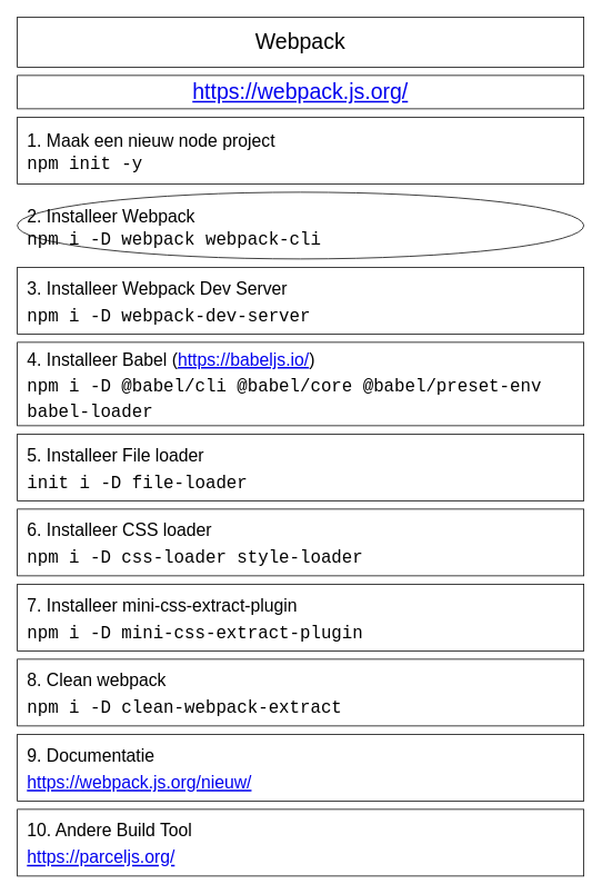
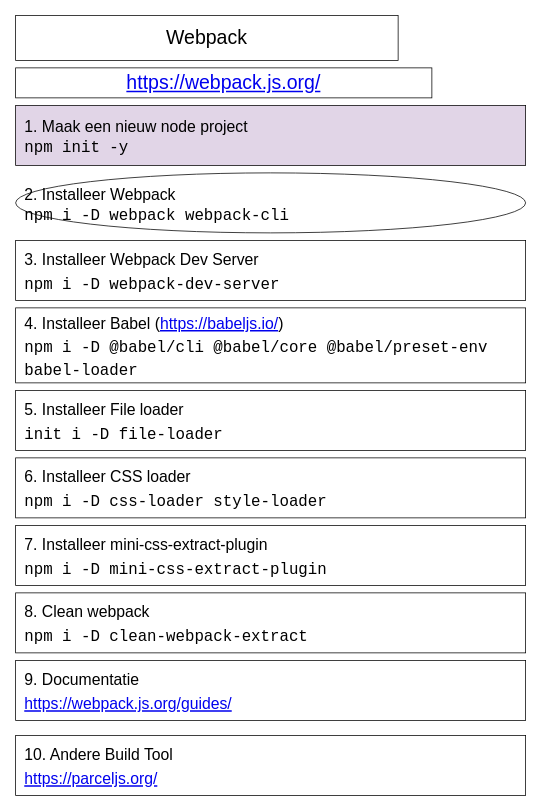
  <mxCell id="0" />
  <mxCell id="1" parent="0" />
- <mxCell id="2" value="Webpack" style="rounded=0;whiteSpace=wrap;html=1;fontSize=26;" vertex="1" parent="1"><mxGeometry x="20" y="20" width="680" height="60" as="geometry" /></mxCell>
- <mxCell id="3" value="&lt;a href=&quot;https://webpack.js.org/&quot;&gt;https://webpack.js.org/&lt;/a&gt;" style="rounded=0;whiteSpace=wrap;html=1;fontSize=26;" vertex="1" parent="1"><mxGeometry x="20" y="90" width="680" height="40" as="geometry" /></mxCell>
+ <mxCell id="2" value="Webpack" style="rounded=0;whiteSpace=wrap;html=1;fontSize=26;" vertex="1" parent="1"><mxGeometry x="20" y="20" width="510" height="60" as="geometry" /></mxCell>
+ <mxCell id="3" value="&lt;a href=&quot;https://webpack.js.org/&quot;&gt;https://webpack.js.org/&lt;/a&gt;" style="rounded=0;whiteSpace=wrap;html=1;fontSize=26;" vertex="1" parent="1"><mxGeometry x="20" y="90" width="555" height="40" as="geometry" /></mxCell>
  <mxCell id="4" value="&lt;font style=&quot;font-size: 21px&quot;&gt;2. Installeer Webpack&lt;br&gt;&lt;/font&gt;&lt;p class=&quot;p1&quot; style=&quot;margin: 0px ; font-stretch: normal ; line-height: normal ; font-size: 21px&quot;&gt;&lt;font face=&quot;Courier New&quot; style=&quot;font-size: 21px&quot;&gt;npm i -D webpack webpack-cli&lt;/font&gt;&lt;/p&gt;" style="ellipse;whiteSpace=wrap;html=1;fontSize=26;align=left;spacingLeft=10;" vertex="1" parent="1"><mxGeometry x="20" y="230" width="680" height="80" as="geometry" /></mxCell>
  <mxCell id="5" style="edgeStyle=orthogonalEdgeStyle;rounded=0;orthogonalLoop=1;jettySize=auto;html=1;exitX=0.5;exitY=1;exitDx=0;exitDy=0;fontSize=26;" edge="1" parent="1" source="4" target="4"><mxGeometry relative="1" as="geometry" /></mxCell>
  <mxCell id="6" value="&lt;font style=&quot;font-size: 21px&quot;&gt;3. Installeer Webpack Dev Server&lt;br&gt;&lt;/font&gt;&lt;p class=&quot;p1&quot; style=&quot;margin: 0px ; font-stretch: normal ; line-height: normal&quot;&gt;&lt;font style=&quot;font-size: 21px&quot; face=&quot;Courier New&quot;&gt;npm i -D webpack-dev-server&lt;/font&gt;&lt;/p&gt;" style="rounded=0;whiteSpace=wrap;html=1;fontSize=26;align=left;spacingLeft=10;" vertex="1" parent="1"><mxGeometry x="20" y="320" width="680" height="80" as="geometry" /></mxCell>
  <mxCell id="7" value="&lt;font style=&quot;font-size: 21px&quot;&gt;4. Installeer Babel (&lt;a href=&quot;https://babeljs.io/&quot;&gt;https://babeljs.io/&lt;/a&gt;)&lt;br&gt;&lt;/font&gt;&lt;p class=&quot;p1&quot; style=&quot;margin: 0px ; font-stretch: normal ; line-height: normal&quot;&gt;&lt;font face=&quot;Courier New&quot; style=&quot;font-size: 21px&quot;&gt;npm i -D @babel/cli @babel/core @babel/preset-env babel-loader&lt;/font&gt;&lt;/p&gt;" style="rounded=0;whiteSpace=wrap;html=1;fontSize=26;align=left;spacingLeft=10;" vertex="1" parent="1"><mxGeometry x="20" y="410" width="680" height="100" as="geometry" /></mxCell>
  <mxCell id="8" value="&lt;font style=&quot;font-size: 21px&quot;&gt;5. Installeer File loader&lt;br&gt;&lt;/font&gt;&lt;p class=&quot;p1&quot; style=&quot;margin: 0px ; font-stretch: normal ; line-height: normal&quot;&gt;&lt;font face=&quot;Courier New&quot; style=&quot;font-size: 21px&quot;&gt;init i -D file-loader&lt;/font&gt;&lt;/p&gt;" style="rounded=0;whiteSpace=wrap;html=1;fontSize=26;align=left;spacingLeft=10;" vertex="1" parent="1"><mxGeometry x="20" y="520" width="680" height="80" as="geometry" /></mxCell>
  <mxCell id="9" value="&lt;font style=&quot;font-size: 21px&quot;&gt;6. Installeer CSS loader&lt;br&gt;&lt;/font&gt;&lt;p class=&quot;p1&quot; style=&quot;margin: 0px ; font-stretch: normal ; line-height: normal&quot;&gt;&lt;font face=&quot;Courier New&quot; style=&quot;font-size: 21px&quot;&gt;npm i -D css-loader style-loader&lt;/font&gt;&lt;/p&gt;" style="rounded=0;whiteSpace=wrap;html=1;fontSize=26;align=left;spacingLeft=10;" vertex="1" parent="1"><mxGeometry x="20" y="610" width="680" height="80" as="geometry" /></mxCell>
- <mxCell id="10" value="&lt;font style=&quot;font-size: 21px&quot;&gt;1. Maak een nieuw node project&lt;br&gt;&lt;/font&gt;&lt;p class=&quot;p1&quot; style=&quot;margin: 0px ; font-stretch: normal ; line-height: normal ; font-size: 21px&quot;&gt;&lt;font face=&quot;Courier New&quot; style=&quot;font-size: 21px&quot;&gt;npm init -y&lt;/font&gt;&lt;/p&gt;" style="rounded=0;whiteSpace=wrap;html=1;fontSize=26;align=left;spacingLeft=10;" vertex="1" parent="1"><mxGeometry x="20" y="140" width="680" height="80" as="geometry" /></mxCell>
+ <mxCell id="10" value="&lt;font style=&quot;font-size: 21px&quot;&gt;1. Maak een nieuw node project&lt;br&gt;&lt;/font&gt;&lt;p class=&quot;p1&quot; style=&quot;margin: 0px ; font-stretch: normal ; line-height: normal ; font-size: 21px&quot;&gt;&lt;font face=&quot;Courier New&quot; style=&quot;font-size: 21px&quot;&gt;npm init -y&lt;/font&gt;&lt;/p&gt;" style="rounded=0;whiteSpace=wrap;html=1;fontSize=26;align=left;spacingLeft=10;fillColor=#e1d5e7;" vertex="1" parent="1"><mxGeometry x="20" y="140" width="680" height="80" as="geometry" /></mxCell>
  <mxCell id="11" value="&lt;font style=&quot;font-size: 21px&quot;&gt;7. Installeer mini-css-extract-plugin&lt;br&gt;&lt;/font&gt;&lt;p class=&quot;p1&quot; style=&quot;margin: 0px ; font-stretch: normal ; line-height: normal&quot;&gt;&lt;font face=&quot;Courier New&quot; style=&quot;font-size: 21px&quot;&gt;npm i -D&amp;nbsp;&lt;/font&gt;&lt;span&gt;&lt;font style=&quot;font-size: 21px&quot; face=&quot;Courier New&quot;&gt;mini-css-extract-plugin&lt;/font&gt;&lt;/span&gt;&lt;/p&gt;" style="rounded=0;whiteSpace=wrap;html=1;fontSize=26;align=left;spacingLeft=10;" vertex="1" parent="1"><mxGeometry x="20" y="700" width="680" height="80" as="geometry" /></mxCell>
  <mxCell id="12" value="&lt;font style=&quot;font-size: 21px&quot;&gt;8. Clean webpack&lt;br&gt;&lt;/font&gt;&lt;p class=&quot;p1&quot; style=&quot;margin: 0px ; font-stretch: normal ; line-height: normal&quot;&gt;&lt;font face=&quot;Courier New&quot; style=&quot;font-size: 21px&quot;&gt;npm i -D clean-webpack-extract&lt;/font&gt;&lt;/p&gt;" style="rounded=0;whiteSpace=wrap;html=1;fontSize=26;align=left;spacingLeft=10;" vertex="1" parent="1"><mxGeometry x="20" y="790" width="680" height="80" as="geometry" /></mxCell>
- <mxCell id="13" value="&lt;font style=&quot;font-size: 21px&quot;&gt;9. Documentatie&lt;br&gt;&lt;/font&gt;&lt;p class=&quot;p1&quot; style=&quot;margin: 0px ; font-stretch: normal ; line-height: normal&quot;&gt;&lt;a href=&quot;https://webpack.js.org/guides/&quot;&gt;&lt;font style=&quot;font-size: 21px&quot;&gt;https://webpack.js.org/nieuw/&lt;/font&gt;&lt;/a&gt;&lt;br&gt;&lt;/p&gt;" style="rounded=0;whiteSpace=wrap;html=1;fontSize=26;align=left;spacingLeft=10;" vertex="1" parent="1"><mxGeometry x="20" y="880" width="680" height="80" as="geometry" /></mxCell>
- <mxCell id="14" value="&lt;font style=&quot;font-size: 21px&quot;&gt;10. Andere Build Tool&lt;br&gt;&lt;/font&gt;&lt;p class=&quot;p1&quot; style=&quot;margin: 0px ; font-stretch: normal ; line-height: normal&quot;&gt;&lt;a href=&quot;https://parceljs.org/&quot;&gt;&lt;font style=&quot;font-size: 21px&quot;&gt;https://parceljs.org/&lt;/font&gt;&lt;/a&gt;&lt;br&gt;&lt;/p&gt;" style="rounded=0;whiteSpace=wrap;html=1;fontSize=26;align=left;spacingLeft=10;" vertex="1" parent="1"><mxGeometry x="20" y="970" width="680" height="80" as="geometry" /></mxCell>
+ <mxCell id="13" value="&lt;font style=&quot;font-size: 21px&quot;&gt;9. Documentatie&lt;br&gt;&lt;/font&gt;&lt;p class=&quot;p1&quot; style=&quot;margin: 0px ; font-stretch: normal ; line-height: normal&quot;&gt;&lt;a href=&quot;https://webpack.js.org/guides/&quot;&gt;&lt;font style=&quot;font-size: 21px&quot;&gt;https://webpack.js.org/guides/&lt;/font&gt;&lt;/a&gt;&lt;br&gt;&lt;/p&gt;" style="rounded=0;whiteSpace=wrap;html=1;fontSize=26;align=left;spacingLeft=10;" vertex="1" parent="1"><mxGeometry x="20" y="880" width="680" height="80" as="geometry" /></mxCell>
+ <mxCell id="14" value="&lt;font style=&quot;font-size: 21px&quot;&gt;10. Andere Build Tool&lt;br&gt;&lt;/font&gt;&lt;p class=&quot;p1&quot; style=&quot;margin: 0px ; font-stretch: normal ; line-height: normal&quot;&gt;&lt;a href=&quot;https://parceljs.org/&quot;&gt;&lt;font style=&quot;font-size: 21px&quot;&gt;https://parceljs.org/&lt;/font&gt;&lt;/a&gt;&lt;br&gt;&lt;/p&gt;" style="rounded=0;whiteSpace=wrap;html=1;fontSize=26;align=left;spacingLeft=10;" vertex="1" parent="1"><mxGeometry x="20" y="980" width="680" height="80" as="geometry" /></mxCell>
